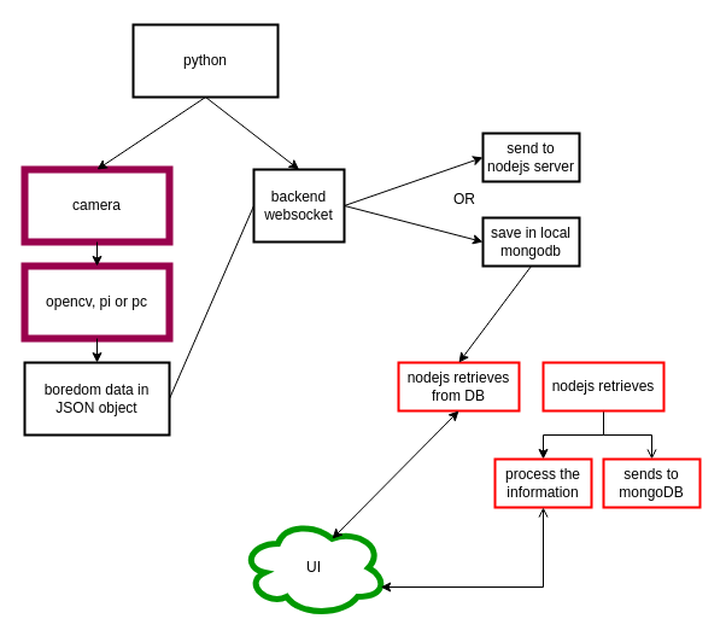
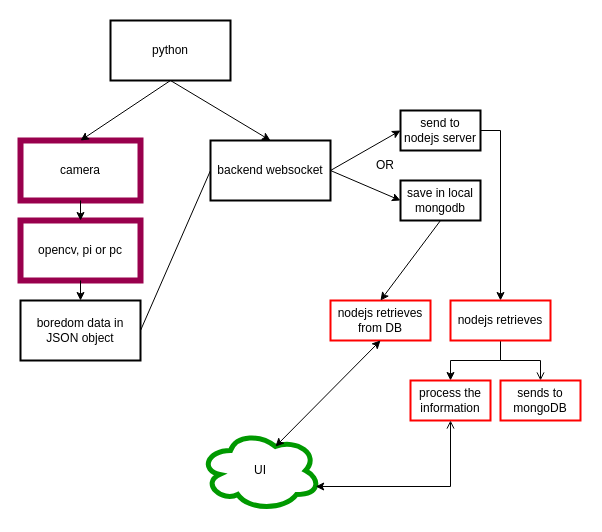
  <mxCell id="0" />
  <mxCell id="1" parent="0" />
  <mxCell id="2" value="python" style="rounded=0;whiteSpace=wrap;html=1;strokeColor=#000000;strokeWidth=2;" vertex="1" parent="1"><mxGeometry x="110" y="20" width="120" height="60" as="geometry" /></mxCell>
  <mxCell id="3" value="camera" style="rounded=0;whiteSpace=wrap;html=1;strokeWidth=6;strokeColor=#99004D;" vertex="1" parent="1"><mxGeometry x="20" y="140" width="120" height="60" as="geometry" /></mxCell>
- <mxCell id="4" value="backend websocket" style="rounded=0;whiteSpace=wrap;html=1;strokeWidth=2;" vertex="1" parent="1"><mxGeometry x="210" y="140" width="75" height="60" as="geometry" /></mxCell>
+ <mxCell id="4" value="backend websocket" style="rounded=0;whiteSpace=wrap;html=1;strokeWidth=2;" vertex="1" parent="1"><mxGeometry x="210" y="140" width="120" height="60" as="geometry" /></mxCell>
  <mxCell id="5" value="" style="endArrow=classic;html=1;rounded=0;exitX=0.5;exitY=1;exitDx=0;exitDy=0;entryX=0.5;entryY=0;entryDx=0;entryDy=0;" edge="1" parent="1" source="2" target="4"><mxGeometry width="50" height="50" relative="1" as="geometry"><mxPoint x="140" y="150" as="sourcePoint" /><mxPoint x="190" y="100" as="targetPoint" /></mxGeometry></mxCell>
  <mxCell id="6" value="" style="endArrow=classic;html=1;rounded=0;exitX=0.5;exitY=1;exitDx=0;exitDy=0;entryX=0.5;entryY=0;entryDx=0;entryDy=0;" edge="1" parent="1" source="2" target="3"><mxGeometry width="50" height="50" relative="1" as="geometry"><mxPoint x="140" y="150" as="sourcePoint" /><mxPoint x="190" y="100" as="targetPoint" /></mxGeometry></mxCell>
  <mxCell id="7" value="opencv, pi or pc" style="rounded=0;whiteSpace=wrap;html=1;strokeWidth=6;strokeColor=#99004D;" vertex="1" parent="1"><mxGeometry x="20" y="220" width="120" height="60" as="geometry" /></mxCell>
  <mxCell id="8" value="boredom data in JSON object" style="rounded=0;whiteSpace=wrap;html=1;strokeWidth=2;" vertex="1" parent="1"><mxGeometry x="20" y="300" width="120" height="60" as="geometry" /></mxCell>
  <mxCell id="9" value="" style="endArrow=none;html=1;rounded=0;exitX=1;exitY=0.5;exitDx=0;exitDy=0;entryX=0;entryY=0.5;entryDx=0;entryDy=0;" edge="1" parent="1" source="8" target="4"><mxGeometry width="50" height="50" relative="1" as="geometry"><mxPoint x="140" y="150" as="sourcePoint" /><mxPoint x="190" y="100" as="targetPoint" /></mxGeometry></mxCell>
+ <mxCell id="10" style="edgeStyle=orthogonalEdgeStyle;rounded=0;orthogonalLoop=1;jettySize=auto;html=1;exitX=1;exitY=0.5;exitDx=0;exitDy=0;entryX=0.5;entryY=0;entryDx=0;entryDy=0;" edge="1" parent="1" source="11" target="22"><mxGeometry relative="1" as="geometry" /></mxCell>
  <mxCell id="11" value="send to nodejs server" style="rounded=0;whiteSpace=wrap;html=1;strokeWidth=2;strokeColor=#000000;" vertex="1" parent="1"><mxGeometry x="400" y="110" width="80" height="40" as="geometry" /></mxCell>
  <mxCell id="12" value="save in local mongodb" style="rounded=0;whiteSpace=wrap;html=1;strokeWidth=2;" vertex="1" parent="1"><mxGeometry x="400" y="180" width="80" height="40" as="geometry" /></mxCell>
  <mxCell id="13" value="" style="endArrow=classic;html=1;rounded=0;exitX=1;exitY=0.5;exitDx=0;exitDy=0;entryX=0;entryY=0.5;entryDx=0;entryDy=0;" edge="1" parent="1" source="4" target="11"><mxGeometry relative="1" as="geometry"><mxPoint x="110" y="110" as="sourcePoint" /><mxPoint x="210" y="110" as="targetPoint" /></mxGeometry></mxCell>
  <mxCell id="14" value="" style="endArrow=classic;html=1;rounded=0;exitX=1;exitY=0.5;exitDx=0;exitDy=0;entryX=0;entryY=0.5;entryDx=0;entryDy=0;" edge="1" parent="1" source="4" target="12"><mxGeometry width="50" height="50" relative="1" as="geometry"><mxPoint x="140" y="130" as="sourcePoint" /><mxPoint x="190" y="80" as="targetPoint" /></mxGeometry></mxCell>
  <mxCell id="15" value="OR" style="text;strokeColor=none;fillColor=none;align=left;verticalAlign=middle;spacingLeft=4;spacingRight=4;overflow=hidden;points=[[0,0.5],[1,0.5]];portConstraint=eastwest;rotatable=0;whiteSpace=wrap;html=1;" vertex="1" parent="1"><mxGeometry x="370" y="150" width="80" height="30" as="geometry" /></mxCell>
  <mxCell id="16" value="" style="endArrow=classic;html=1;rounded=0;exitX=0.5;exitY=1;exitDx=0;exitDy=0;entryX=0.5;entryY=0;entryDx=0;entryDy=0;" edge="1" parent="1" source="3" target="7"><mxGeometry width="50" height="50" relative="1" as="geometry"><mxPoint x="140" y="130" as="sourcePoint" /><mxPoint x="190" y="80" as="targetPoint" /></mxGeometry></mxCell>
  <mxCell id="17" value="" style="endArrow=classic;html=1;rounded=0;exitX=0.5;exitY=1;exitDx=0;exitDy=0;entryX=0.5;entryY=0;entryDx=0;entryDy=0;" edge="1" parent="1" source="7" target="8"><mxGeometry width="50" height="50" relative="1" as="geometry"><mxPoint x="140" y="130" as="sourcePoint" /><mxPoint x="190" y="80" as="targetPoint" /></mxGeometry></mxCell>
  <mxCell id="18" value="nodejs retrieves from DB" style="rounded=0;whiteSpace=wrap;html=1;strokeWidth=2;strokeColor=#FF0000;" vertex="1" parent="1"><mxGeometry x="330" y="300" width="100" height="40" as="geometry" /></mxCell>
  <mxCell id="19" value="" style="endArrow=classic;html=1;rounded=0;exitX=0.5;exitY=1;exitDx=0;exitDy=0;entryX=0.5;entryY=0;entryDx=0;entryDy=0;" edge="1" parent="1" source="12" target="18"><mxGeometry width="50" height="50" relative="1" as="geometry"><mxPoint x="140" y="330" as="sourcePoint" /><mxPoint x="190" y="280" as="targetPoint" /></mxGeometry></mxCell>
  <mxCell id="20" style="edgeStyle=orthogonalEdgeStyle;rounded=0;orthogonalLoop=1;jettySize=auto;html=1;exitX=0.5;exitY=1;exitDx=0;exitDy=0;entryX=0.5;entryY=0;entryDx=0;entryDy=0;endArrow=open;" edge="1" parent="1" source="22" target="23"><mxGeometry relative="1" as="geometry" /></mxCell>
  <mxCell id="21" style="edgeStyle=orthogonalEdgeStyle;rounded=0;orthogonalLoop=1;jettySize=auto;html=1;exitX=0.5;exitY=1;exitDx=0;exitDy=0;entryX=0.5;entryY=0;entryDx=0;entryDy=0;" edge="1" parent="1" source="22" target="26"><mxGeometry relative="1" as="geometry" /></mxCell>
  <mxCell id="22" value="nodejs retrieves" style="rounded=0;whiteSpace=wrap;html=1;labelBorderColor=none;strokeColor=#FF0000;strokeWidth=2;" vertex="1" parent="1"><mxGeometry x="450" y="300" width="100" height="40" as="geometry" /></mxCell>
  <mxCell id="23" value="sends to mongoDB" style="rounded=0;whiteSpace=wrap;html=1;strokeColor=#FF0000;strokeWidth=2;" vertex="1" parent="1"><mxGeometry x="500" y="380" width="80" height="40" as="geometry" /></mxCell>
  <mxCell id="24" value="UI" style="ellipse;shape=cloud;whiteSpace=wrap;html=1;strokeColor=#009900;strokeWidth=5;" vertex="1" parent="1"><mxGeometry x="200" y="430" width="120" height="80" as="geometry" /></mxCell>
  <mxCell id="25" value="" style="endArrow=classic;startArrow=classic;html=1;rounded=0;entryX=0.5;entryY=1;entryDx=0;entryDy=0;exitX=0.625;exitY=0.2;exitDx=0;exitDy=0;exitPerimeter=0;" edge="1" parent="1" source="24" target="18"><mxGeometry width="50" height="50" relative="1" as="geometry"><mxPoint x="140" y="330" as="sourcePoint" /><mxPoint x="190" y="280" as="targetPoint" /></mxGeometry></mxCell>
  <mxCell id="26" value="process the information" style="rounded=0;whiteSpace=wrap;html=1;strokeColor=#FF0000;strokeWidth=2;" vertex="1" parent="1"><mxGeometry x="410" y="380" width="80" height="40" as="geometry" /></mxCell>
  <mxCell id="27" value="" style="endArrow=open;startArrow=classic;html=1;rounded=0;entryX=0.5;entryY=1;entryDx=0;entryDy=0;exitX=0.96;exitY=0.7;exitDx=0;exitDy=0;exitPerimeter=0;" edge="1" parent="1" source="24" target="26"><mxGeometry width="50" height="50" relative="1" as="geometry"><mxPoint x="140" y="330" as="sourcePoint" /><mxPoint x="190" y="280" as="targetPoint" /><Array as="points"><mxPoint x="450" y="486" /></Array></mxGeometry></mxCell>
